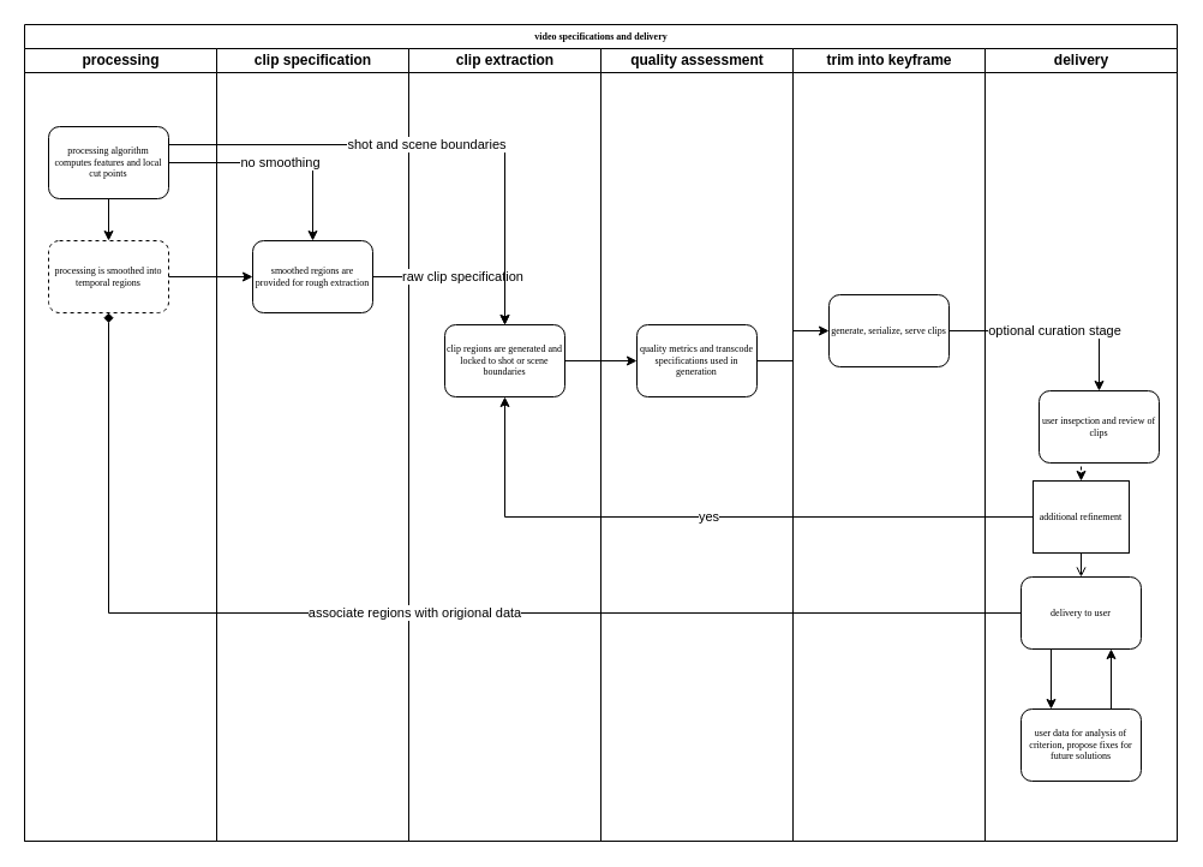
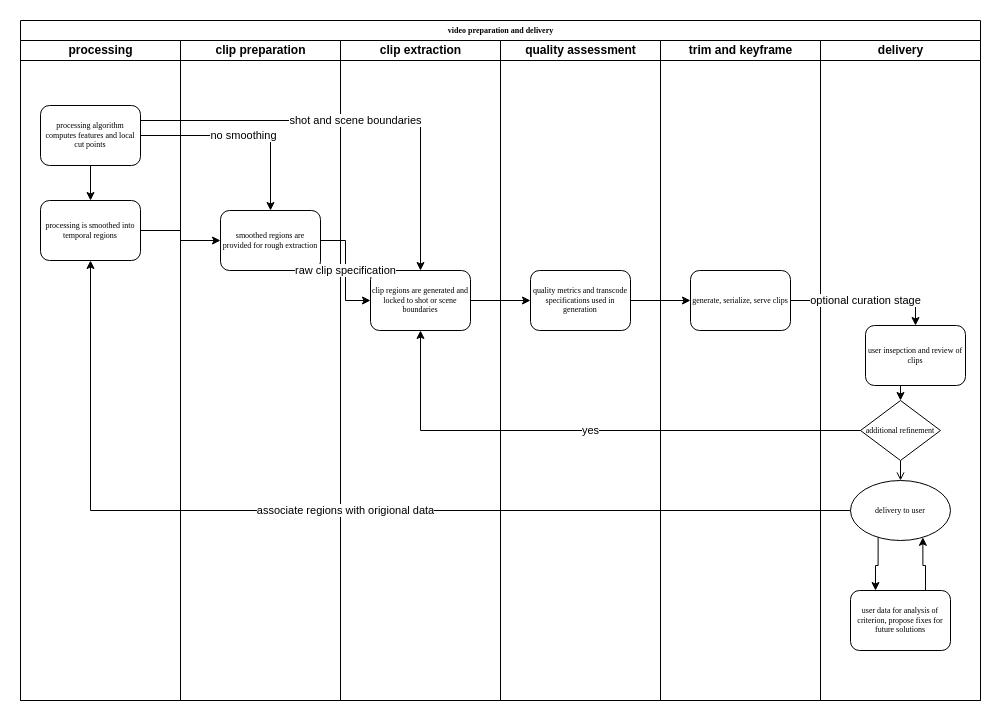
  <mxCell id="0" />
  <mxCell id="1" parent="0" />
- <mxCell id="2" value="video specifications and delivery" style="swimlane;html=1;childLayout=stackLayout;startSize=20;rounded=0;shadow=0;labelBackgroundColor=none;strokeWidth=1;fontFamily=Verdana;fontSize=8;align=center;" parent="1" vertex="1"><mxGeometry x="20" y="20" width="960" height="680" as="geometry" /></mxCell>
+ <mxCell id="2" value="video preparation and delivery" style="swimlane;html=1;childLayout=stackLayout;startSize=20;rounded=0;shadow=0;labelBackgroundColor=none;strokeWidth=1;fontFamily=Verdana;fontSize=8;align=center;" parent="1" vertex="1"><mxGeometry x="20" y="20" width="960" height="680" as="geometry" /></mxCell>
  <mxCell id="3" value="processing" style="swimlane;html=1;startSize=20;" parent="2" vertex="1"><mxGeometry y="20" width="160" height="660" as="geometry" /></mxCell>
  <mxCell id="4" style="edgeStyle=orthogonalEdgeStyle;rounded=0;orthogonalLoop=1;jettySize=auto;html=1;exitX=0.5;exitY=1;exitDx=0;exitDy=0;entryX=0.5;entryY=0;entryDx=0;entryDy=0;" parent="3" source="5" target="6" edge="1"><mxGeometry relative="1" as="geometry" /></mxCell>
  <mxCell id="5" value="processing algorithm computes features and local cut points" style="rounded=1;whiteSpace=wrap;html=1;shadow=0;labelBackgroundColor=none;strokeWidth=1;fontFamily=Verdana;fontSize=8;align=center;" parent="3" vertex="1"><mxGeometry x="20" y="65" width="100" height="60" as="geometry" /></mxCell>
- <mxCell id="6" value="processing is smoothed into temporal regions" style="rounded=1;whiteSpace=wrap;html=1;shadow=0;labelBackgroundColor=none;strokeWidth=1;fontFamily=Verdana;fontSize=8;align=center;dashed=1;" parent="3" vertex="1"><mxGeometry x="20" y="160" width="100" height="60" as="geometry" /></mxCell>
- <mxCell id="7" value="clip specification" style="swimlane;html=1;startSize=20;" parent="2" vertex="1"><mxGeometry x="160" y="20" width="160" height="660" as="geometry" /></mxCell>
- <mxCell id="8" value="smoothed regions are provided for rough extraction" style="rounded=1;whiteSpace=wrap;html=1;shadow=0;labelBackgroundColor=none;strokeWidth=1;fontFamily=Verdana;fontSize=8;align=center;" parent="7" vertex="1"><mxGeometry x="30" y="160" width="100" height="60" as="geometry" /></mxCell>
+ <mxCell id="6" value="processing is smoothed into temporal regions" style="rounded=1;whiteSpace=wrap;html=1;shadow=0;labelBackgroundColor=none;strokeWidth=1;fontFamily=Verdana;fontSize=8;align=center;" parent="3" vertex="1"><mxGeometry x="20" y="160" width="100" height="60" as="geometry" /></mxCell>
+ <mxCell id="7" value="clip preparation" style="swimlane;html=1;startSize=20;" parent="2" vertex="1"><mxGeometry x="160" y="20" width="160" height="660" as="geometry" /></mxCell>
+ <mxCell id="8" value="smoothed regions are provided for rough extraction" style="rounded=1;whiteSpace=wrap;html=1;shadow=0;labelBackgroundColor=none;strokeWidth=1;fontFamily=Verdana;fontSize=8;align=center;" parent="7" vertex="1"><mxGeometry x="40" y="170" width="100" height="60" as="geometry" /></mxCell>
  <mxCell id="9" value="clip extraction" style="swimlane;html=1;startSize=20;" parent="2" vertex="1"><mxGeometry x="320" y="20" width="160" height="660" as="geometry" /></mxCell>
  <mxCell id="10" value="clip regions are generated and locked to shot or scene boundaries" style="rounded=1;whiteSpace=wrap;html=1;shadow=0;labelBackgroundColor=none;strokeWidth=1;fontFamily=Verdana;fontSize=8;align=center;" parent="9" vertex="1"><mxGeometry x="30" y="230" width="100" height="60" as="geometry" /></mxCell>
  <mxCell id="11" value="quality assessment" style="swimlane;html=1;startSize=20;" parent="2" vertex="1"><mxGeometry x="480" y="20" width="160" height="660" as="geometry" /></mxCell>
  <mxCell id="12" value="quality metrics and transcode specifications used in generation" style="rounded=1;whiteSpace=wrap;html=1;shadow=0;labelBackgroundColor=none;strokeWidth=1;fontFamily=Verdana;fontSize=8;align=center;" parent="11" vertex="1"><mxGeometry x="30" y="230" width="100" height="60" as="geometry" /></mxCell>
- <mxCell id="13" value="trim into keyframe" style="swimlane;html=1;startSize=20;" parent="2" vertex="1"><mxGeometry x="640" y="20" width="160" height="660" as="geometry" /></mxCell>
- <mxCell id="14" value="generate, serialize, serve clips" style="rounded=1;whiteSpace=wrap;html=1;shadow=0;labelBackgroundColor=none;strokeWidth=1;fontFamily=Verdana;fontSize=8;align=center;" parent="13" vertex="1"><mxGeometry x="30" y="205" width="100" height="60" as="geometry" /></mxCell>
+ <mxCell id="13" value="trim and keyframe" style="swimlane;html=1;startSize=20;" parent="2" vertex="1"><mxGeometry x="640" y="20" width="160" height="660" as="geometry" /></mxCell>
+ <mxCell id="14" value="generate, serialize, serve clips" style="rounded=1;whiteSpace=wrap;html=1;shadow=0;labelBackgroundColor=none;strokeWidth=1;fontFamily=Verdana;fontSize=8;align=center;" parent="13" vertex="1"><mxGeometry x="30" y="230" width="100" height="60" as="geometry" /></mxCell>
  <mxCell id="15" value="delivery" style="swimlane;html=1;startSize=20;" parent="2" vertex="1"><mxGeometry x="800" y="20" width="160" height="660" as="geometry" /></mxCell>
- <mxCell id="16" style="edgeStyle=orthogonalEdgeStyle;rounded=0;orthogonalLoop=1;jettySize=auto;html=1;exitX=0.5;exitY=1;exitDx=0;exitDy=0;entryX=0.5;entryY=0;entryDx=0;entryDy=0;dashed=1;" parent="15" source="18" target="19" edge="1"><mxGeometry relative="1" as="geometry" /></mxCell>
+ <mxCell id="16" style="edgeStyle=orthogonalEdgeStyle;rounded=0;orthogonalLoop=1;jettySize=auto;html=1;exitX=0.5;exitY=1;exitDx=0;exitDy=0;entryX=0.5;entryY=0;entryDx=0;entryDy=0;" parent="15" source="18" target="19" edge="1"><mxGeometry relative="1" as="geometry" /></mxCell>
  <mxCell id="17" style="edgeStyle=orthogonalEdgeStyle;rounded=0;orthogonalLoop=1;jettySize=auto;html=1;exitX=0.5;exitY=1;exitDx=0;exitDy=0;entryX=0.5;entryY=0;entryDx=0;entryDy=0;endArrow=open;" parent="15" source="19" target="21" edge="1"><mxGeometry relative="1" as="geometry" /></mxCell>
  <mxCell id="18" value="user insepction and review of clips" style="rounded=1;whiteSpace=wrap;html=1;shadow=0;labelBackgroundColor=none;strokeWidth=1;fontFamily=Verdana;fontSize=8;align=center;" parent="15" vertex="1"><mxGeometry x="45" y="285" width="100" height="60" as="geometry" /></mxCell>
- <mxCell id="19" value="additional refinement" style="whiteSpace=wrap;html=1;shadow=0;labelBackgroundColor=none;strokeWidth=1;fontFamily=Verdana;fontSize=8;align=center;rounded=0;" parent="15" vertex="1"><mxGeometry x="40" y="360" width="80" height="60" as="geometry" /></mxCell>
+ <mxCell id="19" value="additional refinement" style="rhombus;whiteSpace=wrap;html=1;rounded=0;shadow=0;labelBackgroundColor=none;strokeWidth=1;fontFamily=Verdana;fontSize=8;align=center;" parent="15" vertex="1"><mxGeometry x="40" y="360" width="80" height="60" as="geometry" /></mxCell>
  <mxCell id="20" style="edgeStyle=orthogonalEdgeStyle;rounded=0;orthogonalLoop=1;jettySize=auto;html=1;exitX=0.25;exitY=1;exitDx=0;exitDy=0;entryX=0.25;entryY=0;entryDx=0;entryDy=0;" edge="1" parent="15" source="21" target="23"><mxGeometry relative="1" as="geometry" /></mxCell>
- <mxCell id="21" value="delivery to user" style="rounded=1;whiteSpace=wrap;html=1;shadow=0;labelBackgroundColor=none;strokeWidth=1;fontFamily=Verdana;fontSize=8;align=center;" parent="15" vertex="1"><mxGeometry x="30" y="440" width="100" height="60" as="geometry" /></mxCell>
+ <mxCell id="21" value="delivery to user" style="ellipse;whiteSpace=wrap;html=1;shadow=0;labelBackgroundColor=none;strokeWidth=1;fontFamily=Verdana;fontSize=8;align=center;" parent="15" vertex="1"><mxGeometry x="30" y="440" width="100" height="60" as="geometry" /></mxCell>
  <mxCell id="22" style="edgeStyle=orthogonalEdgeStyle;rounded=0;orthogonalLoop=1;jettySize=auto;html=1;exitX=0.75;exitY=0;exitDx=0;exitDy=0;entryX=0.75;entryY=1;entryDx=0;entryDy=0;" edge="1" parent="15" source="23" target="21"><mxGeometry relative="1" as="geometry" /></mxCell>
  <mxCell id="23" value="user data for analysis of criterion, propose fixes for future solutions" style="rounded=1;whiteSpace=wrap;html=1;shadow=0;labelBackgroundColor=none;strokeWidth=1;fontFamily=Verdana;fontSize=8;align=center;" vertex="1" parent="15"><mxGeometry x="30" y="550" width="100" height="60" as="geometry" /></mxCell>
  <mxCell id="24" value="no smoothing" style="edgeStyle=orthogonalEdgeStyle;rounded=0;orthogonalLoop=1;jettySize=auto;html=1;exitX=1;exitY=0.5;exitDx=0;exitDy=0;" parent="2" source="5" target="8" edge="1"><mxGeometry relative="1" as="geometry" /></mxCell>
  <mxCell id="25" style="edgeStyle=orthogonalEdgeStyle;rounded=0;orthogonalLoop=1;jettySize=auto;html=1;exitX=1;exitY=0.5;exitDx=0;exitDy=0;" parent="2" source="6" target="8" edge="1"><mxGeometry relative="1" as="geometry" /></mxCell>
  <mxCell id="26" value="raw clip specification" style="edgeStyle=orthogonalEdgeStyle;rounded=0;orthogonalLoop=1;jettySize=auto;html=1;exitX=1;exitY=0.5;exitDx=0;exitDy=0;" parent="2" source="8" target="10" edge="1"><mxGeometry relative="1" as="geometry" /></mxCell>
  <mxCell id="27" value="shot and scene boundaries" style="edgeStyle=orthogonalEdgeStyle;rounded=0;orthogonalLoop=1;jettySize=auto;html=1;exitX=1;exitY=0.25;exitDx=0;exitDy=0;" parent="2" source="5" target="10" edge="1"><mxGeometry relative="1" as="geometry" /></mxCell>
  <mxCell id="28" value="optional curation stage" style="edgeStyle=orthogonalEdgeStyle;rounded=0;orthogonalLoop=1;jettySize=auto;html=1;exitX=1;exitY=0.5;exitDx=0;exitDy=0;entryX=0.5;entryY=0;entryDx=0;entryDy=0;" parent="2" source="14" target="18" edge="1"><mxGeometry relative="1" as="geometry" /></mxCell>
  <mxCell id="29" style="edgeStyle=orthogonalEdgeStyle;rounded=0;orthogonalLoop=1;jettySize=auto;html=1;exitX=1;exitY=0.5;exitDx=0;exitDy=0;entryX=0;entryY=0.5;entryDx=0;entryDy=0;" parent="2" source="10" target="12" edge="1"><mxGeometry relative="1" as="geometry" /></mxCell>
  <mxCell id="30" style="edgeStyle=orthogonalEdgeStyle;rounded=0;orthogonalLoop=1;jettySize=auto;html=1;exitX=1;exitY=0.5;exitDx=0;exitDy=0;entryX=0;entryY=0.5;entryDx=0;entryDy=0;" parent="2" source="12" target="14" edge="1"><mxGeometry relative="1" as="geometry" /></mxCell>
  <mxCell id="31" value="yes" style="edgeStyle=orthogonalEdgeStyle;rounded=0;orthogonalLoop=1;jettySize=auto;html=1;exitX=0;exitY=0.5;exitDx=0;exitDy=0;entryX=0.5;entryY=1;entryDx=0;entryDy=0;" parent="2" source="19" target="10" edge="1"><mxGeometry relative="1" as="geometry" /></mxCell>
- <mxCell id="32" value="associate regions with origional data" style="edgeStyle=orthogonalEdgeStyle;rounded=0;orthogonalLoop=1;jettySize=auto;html=1;exitX=0;exitY=0.5;exitDx=0;exitDy=0;entryX=0.5;entryY=1;entryDx=0;entryDy=0;endArrow=diamond;" parent="2" source="21" target="6" edge="1"><mxGeometry relative="1" as="geometry" /></mxCell>
+ <mxCell id="32" value="associate regions with origional data" style="edgeStyle=orthogonalEdgeStyle;rounded=0;orthogonalLoop=1;jettySize=auto;html=1;exitX=0;exitY=0.5;exitDx=0;exitDy=0;entryX=0.5;entryY=1;entryDx=0;entryDy=0;" parent="2" source="21" target="6" edge="1"><mxGeometry relative="1" as="geometry" /></mxCell>
